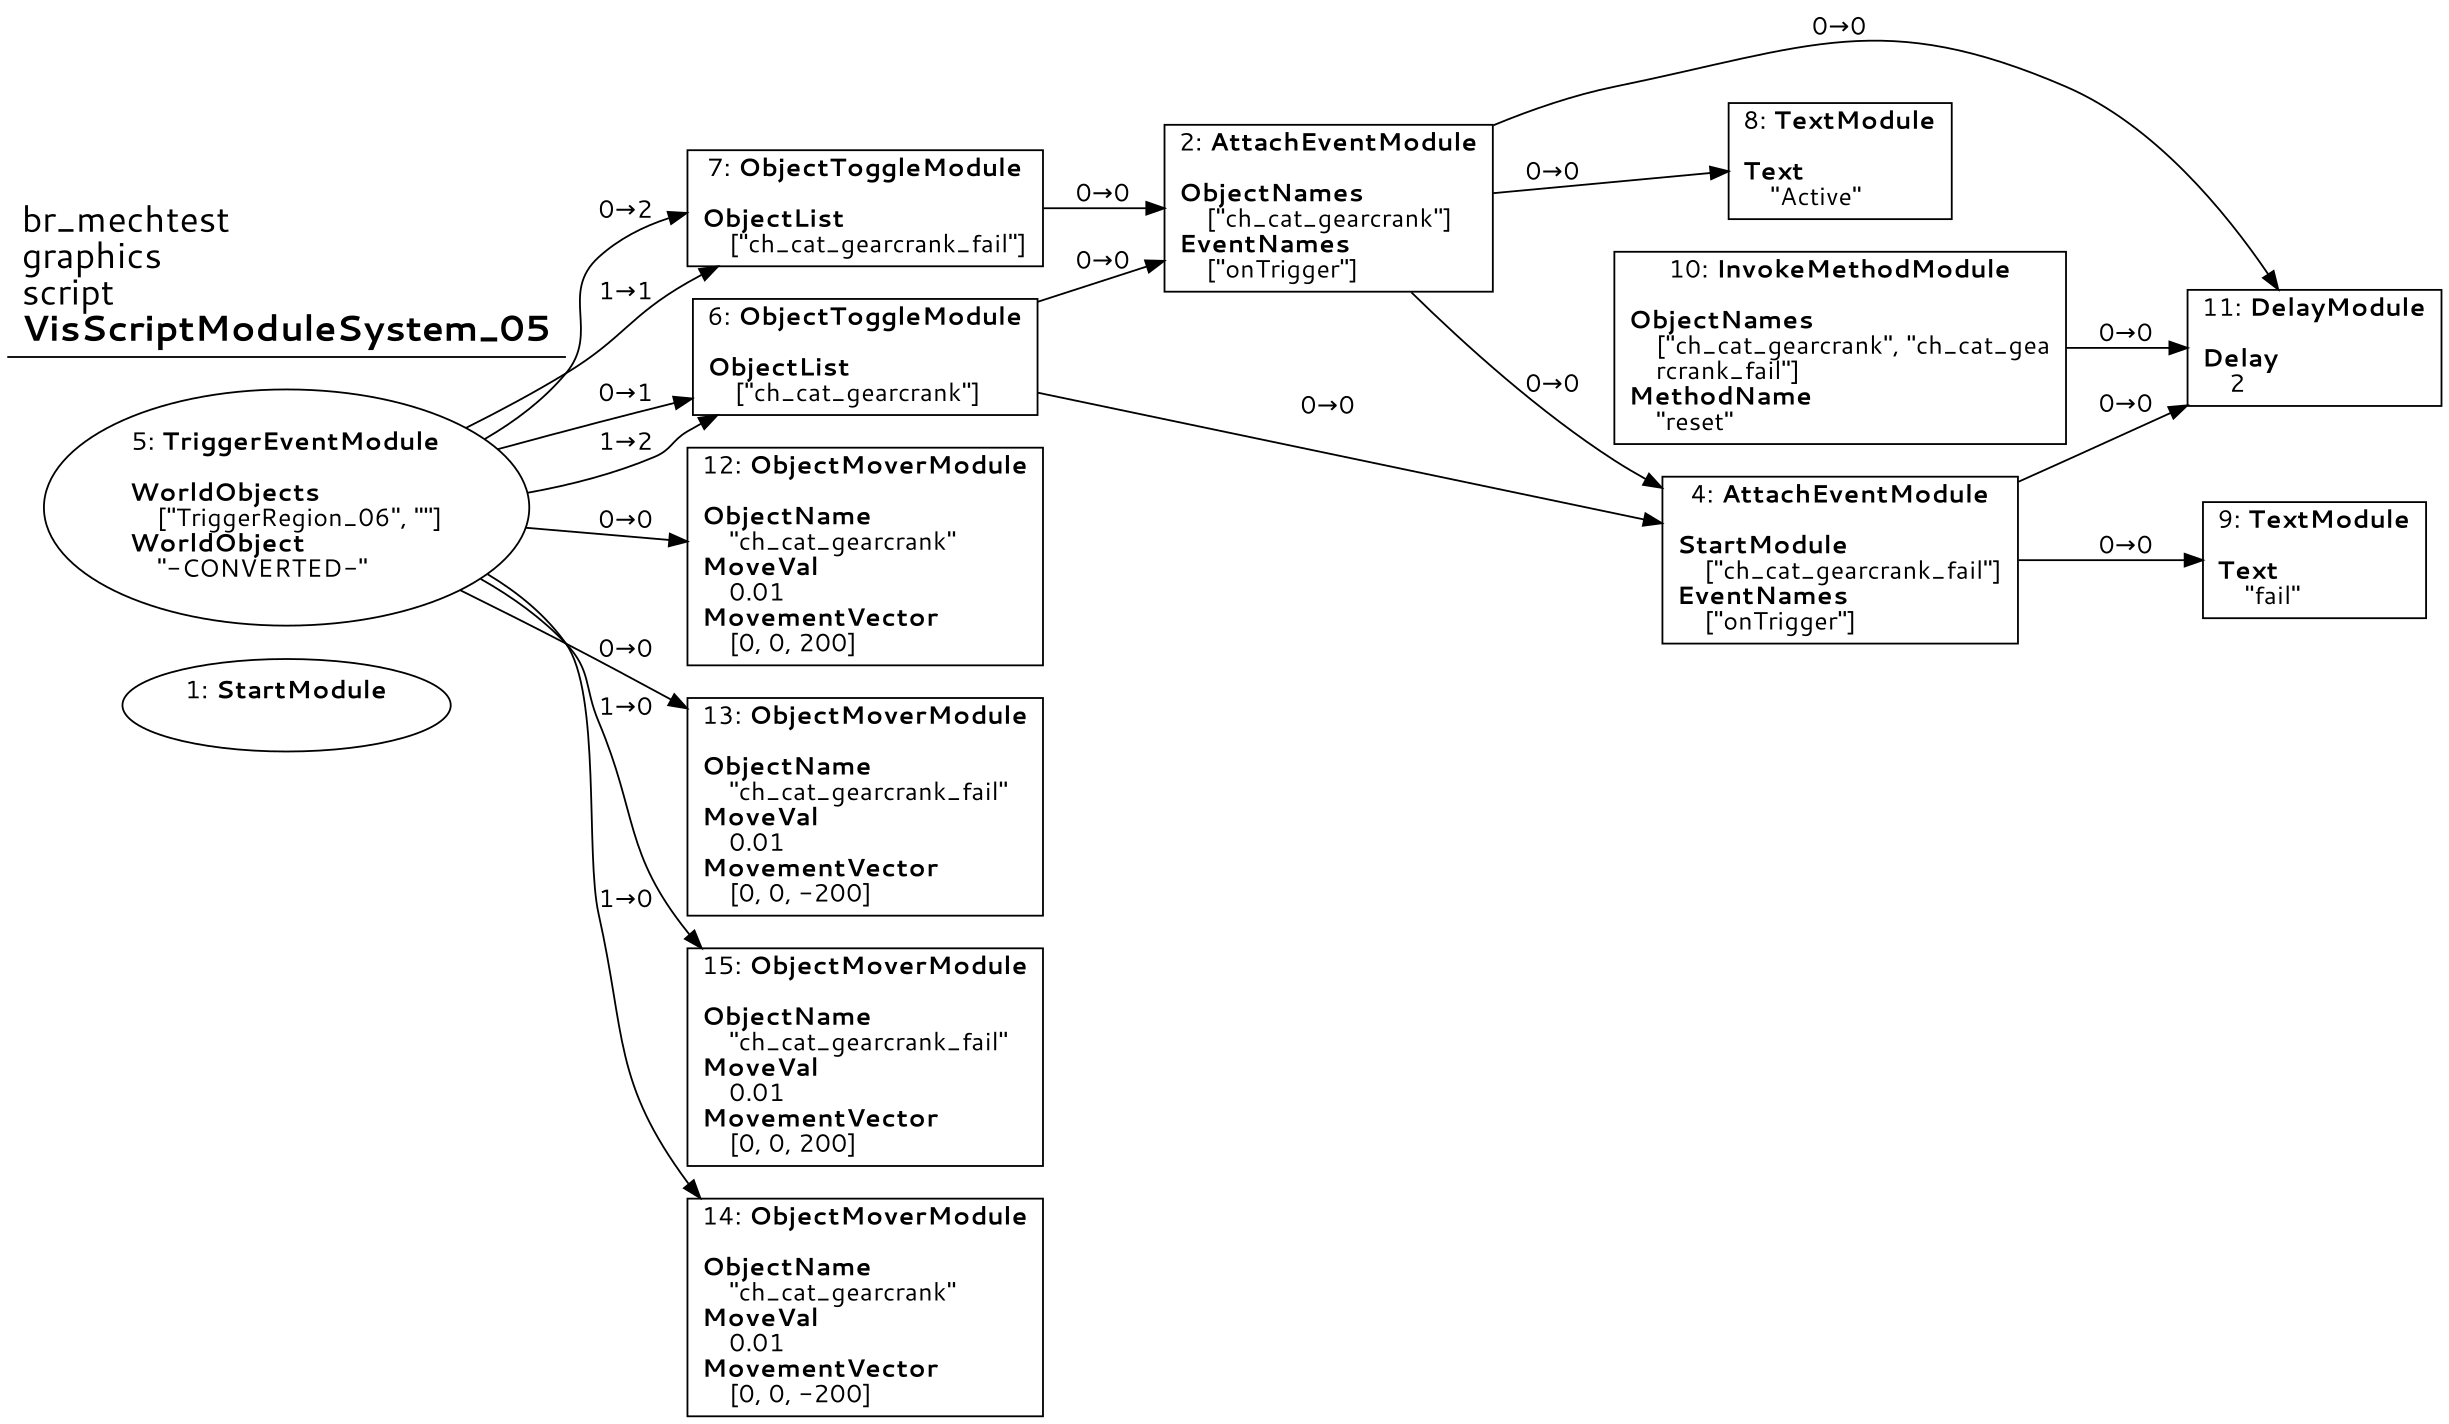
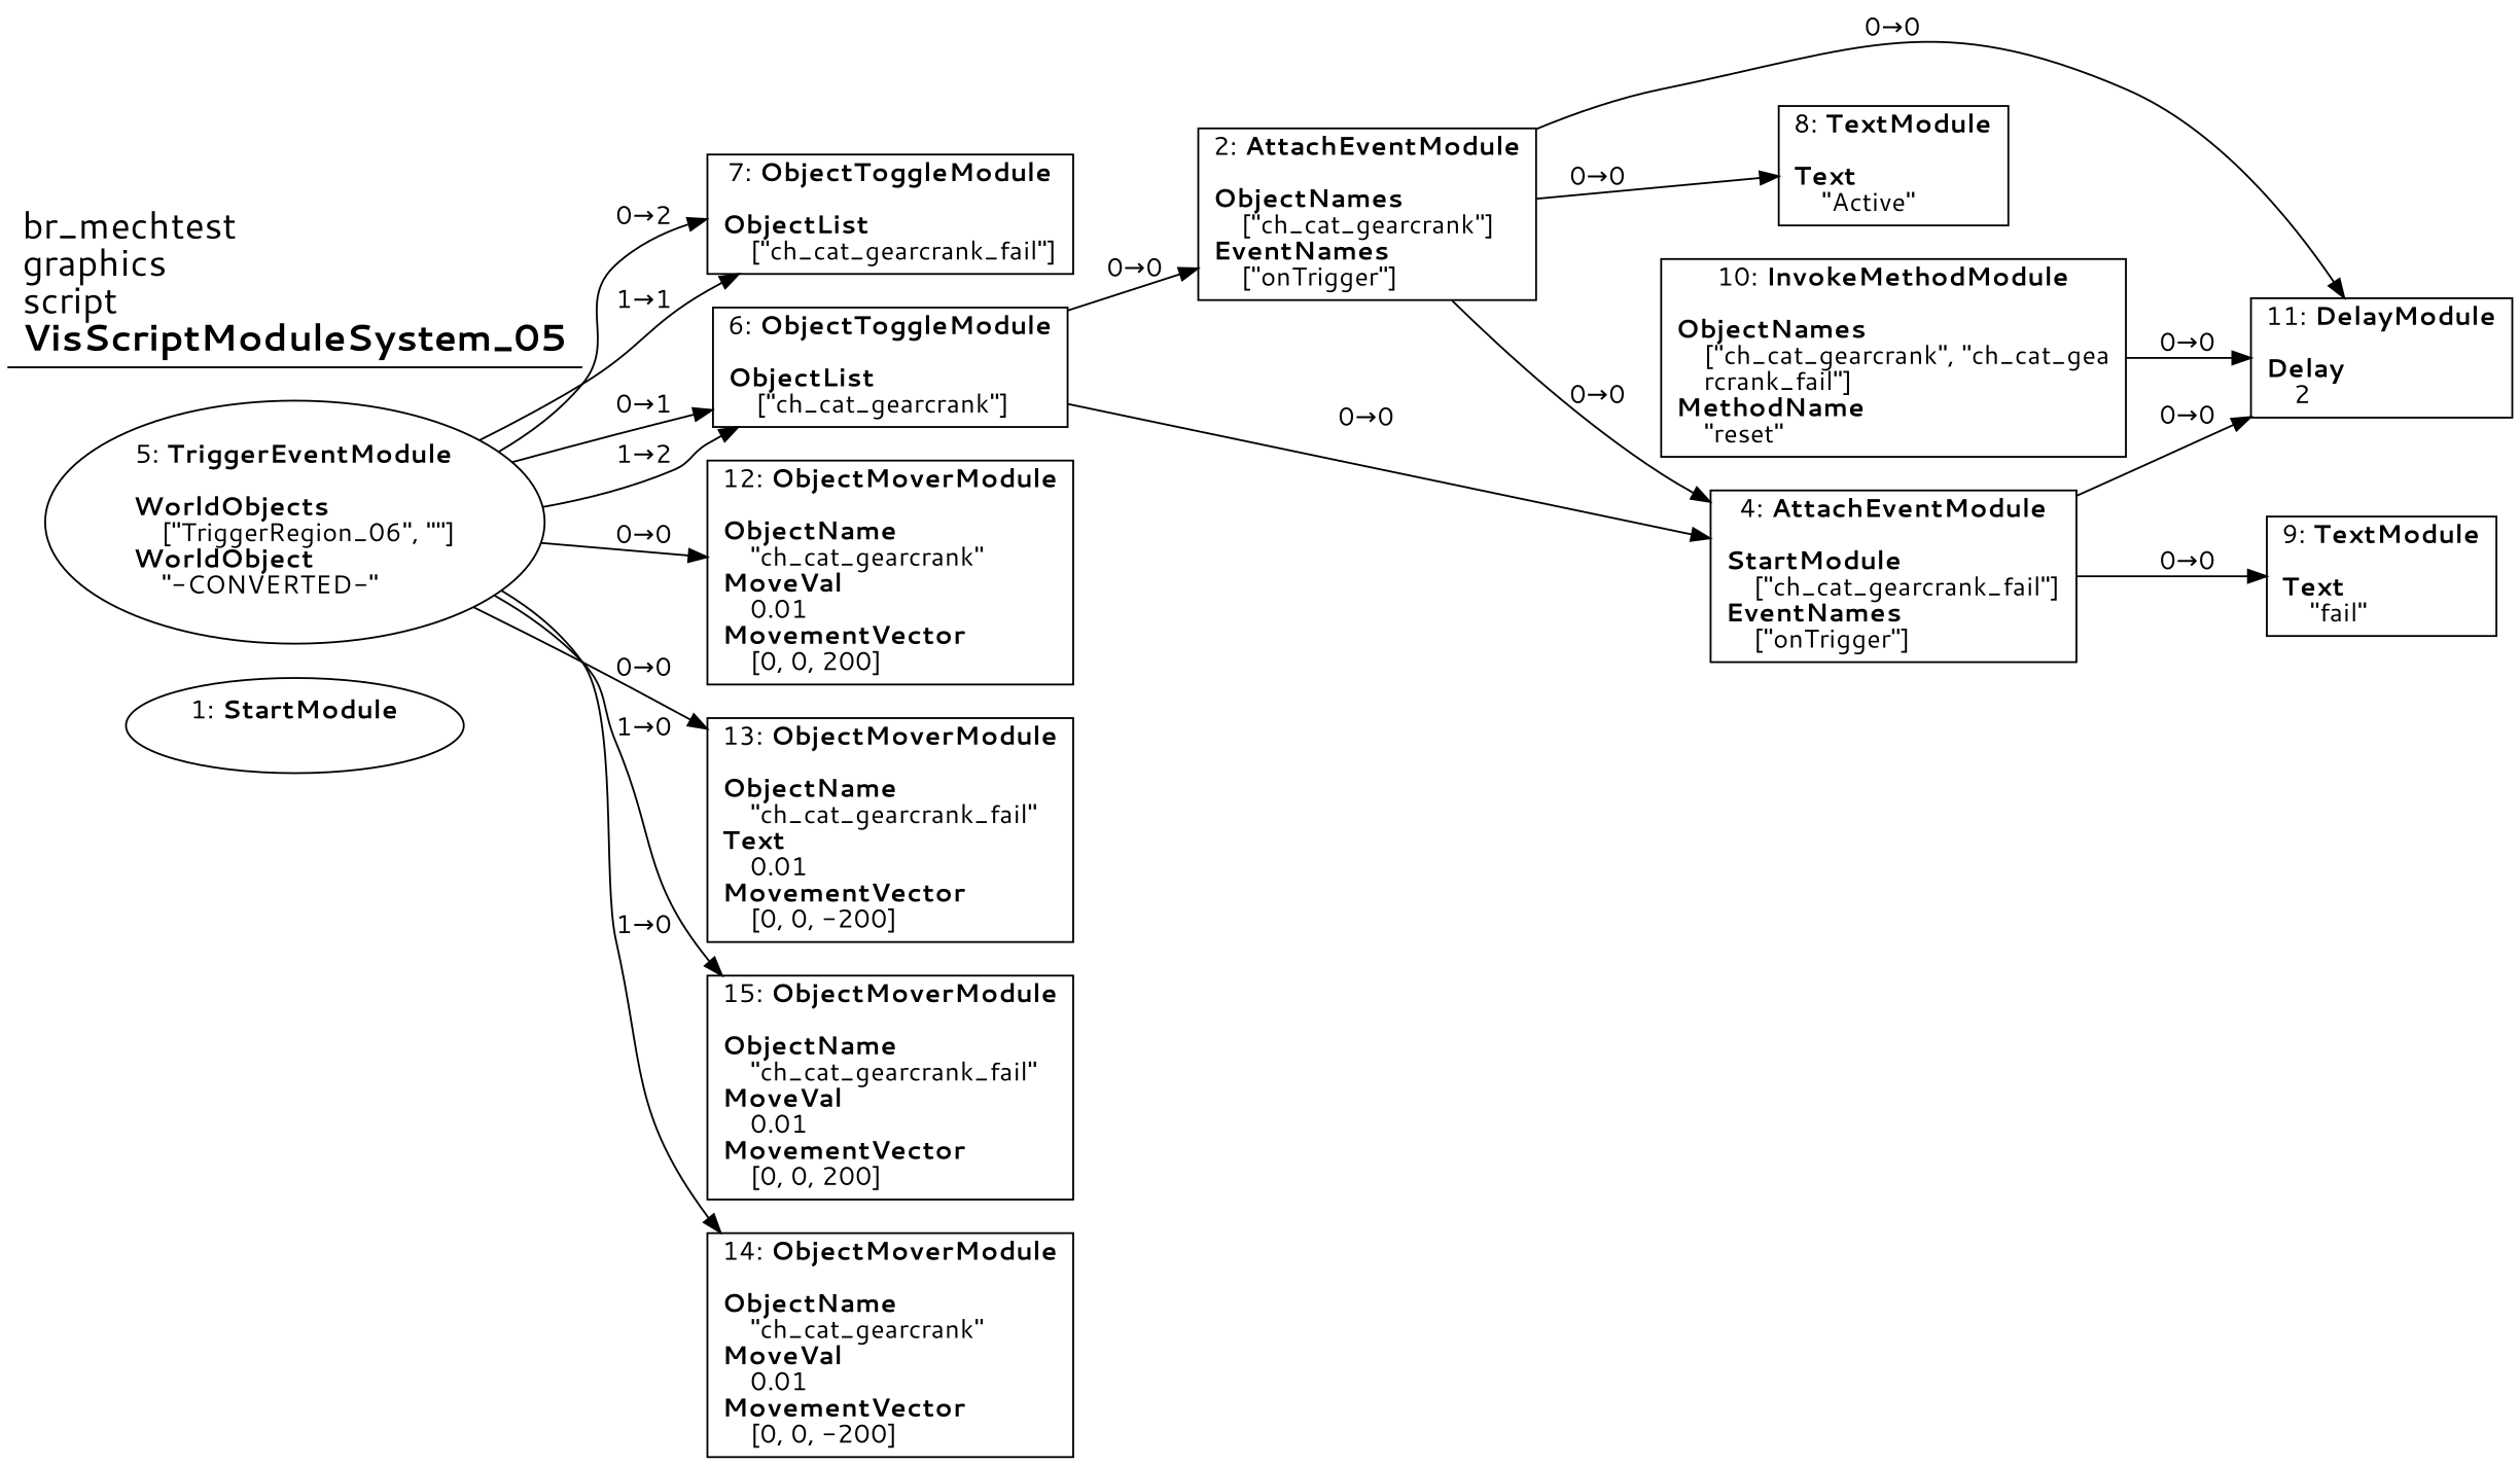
  digraph {
    fontname="Segoe UI"
    rankdir=LR
    splines=spline
    node [fontname="Segoe UI" shape=box]
    edge [fontname="Segoe UI"]
    n1 [label=<1: <b>StartModule</b><br/><br/>> shape=oval]
    n2 [label=<2: <b>AttachEventModule</b><br/><br/><b>ObjectNames</b><br align="left"/>    [&quot;ch_cat_gearcrank&quot;]<br align="left"/><b>EventNames</b><br align="left"/>    [&quot;onTrigger&quot;]<br align="left"/>>]
    n3 [label=<8: <b>TextModule</b><br/><br/><b>Text</b><br align="left"/>    &quot;Active&quot;<br align="left"/>>]
    n4 [label=<11: <b>DelayModule</b><br/><br/><b>Delay</b><br align="left"/>    2<br align="left"/>>]
    n5 [label=<4: <b>AttachEventModule</b><br/><br/><b>StartModule</b><br align="left"/>    [&quot;ch_cat_gearcrank_fail&quot;]<br align="left"/><b>EventNames</b><br align="left"/>    [&quot;onTrigger&quot;]<br align="left"/>>]
    n6 [label=<10: <b>InvokeMethodModule</b><br/><br/><b>ObjectNames</b><br align="left"/>    [&quot;ch_cat_gearcrank&quot;, &quot;ch_cat_gea<br align="left"/>    rcrank_fail&quot;]<br align="left"/><b>MethodName</b><br align="left"/>    &quot;reset&quot;<br align="left"/>>]
    n7 [label=<9: <b>TextModule</b><br/><br/><b>Text</b><br align="left"/>    &quot;fail&quot;<br align="left"/>>]
    n8 [label=<5: <b>TriggerEventModule</b><br/><br/><b>WorldObjects</b><br align="left"/>    [&quot;TriggerRegion_06&quot;, &quot;&quot;]<br align="left"/><b>WorldObject</b><br align="left"/>    &quot;-CONVERTED-&quot;<br align="left"/>> shape=oval]
    n9 [label=<6: <b>ObjectToggleModule</b><br/><br/><b>ObjectList</b><br align="left"/>    [&quot;ch_cat_gearcrank&quot;]<br align="left"/>>]
    n10 [label=<7: <b>ObjectToggleModule</b><br/><br/><b>ObjectList</b><br align="left"/>    [&quot;ch_cat_gearcrank_fail&quot;]<br align="left"/>>]
    n11 [label=<12: <b>ObjectMoverModule</b><br/><br/><b>ObjectName</b><br align="left"/>    &quot;ch_cat_gearcrank&quot;<br align="left"/><b>MoveVal</b><br align="left"/>    0.01<br align="left"/><b>MovementVector</b><br align="left"/>    [0, 0, 200]<br align="left"/>>]
-   n12 [label=<13: <b>ObjectMoverModule</b><br/><br/><b>ObjectName</b><br align="left"/>    &quot;ch_cat_gearcrank_fail&quot;<br align="left"/><b>MoveVal</b><br align="left"/>    0.01<br align="left"/><b>MovementVector</b><br align="left"/>    [0, 0, -200]<br align="left"/>>]
+   n12 [label=<13: <b>ObjectMoverModule</b><br/><br/><b>ObjectName</b><br align="left"/>    &quot;ch_cat_gearcrank_fail&quot;<br align="left"/><b>Text</b><br align="left"/>    0.01<br align="left"/><b>MovementVector</b><br align="left"/>    [0, 0, -200]<br align="left"/>>]
    n13 [label=<15: <b>ObjectMoverModule</b><br/><br/><b>ObjectName</b><br align="left"/>    &quot;ch_cat_gearcrank_fail&quot;<br align="left"/><b>MoveVal</b><br align="left"/>    0.01<br align="left"/><b>MovementVector</b><br align="left"/>    [0, 0, 200]<br align="left"/>>]
    n14 [label=<14: <b>ObjectMoverModule</b><br/><br/><b>ObjectName</b><br align="left"/>    &quot;ch_cat_gearcrank&quot;<br align="left"/><b>MoveVal</b><br align="left"/>    0.01<br align="left"/><b>MovementVector</b><br align="left"/>    [0, 0, -200]<br align="left"/>>]
    n15 [label=<<font point-size="20">br_mechtest<br align="left"/>graphics<br align="left"/>script<br align="left"/><b>VisScriptModuleSystem_05</b><br align="left"/></font>> shape=underline]
    n2 -> n3 [label="0→0"]
    n2 -> n4 [label="0→0"]
    n2 -> n5 [label="0→0"]
    n5 -> n4 [label="0→0"]
    n5 -> n7 [label="0→0"]
    n6 -> n4 [label="0→0"]
    n8 -> n9 [label="0→1"]
    n8 -> n9 [label="1→2"]
    n8 -> n10 [label="0→2"]
    n8 -> n10 [label="1→1"]
    n8 -> n11 [label="0→0"]
    n8 -> n12 [label="0→0"]
    n8 -> n13 [label="1→0"]
    n8 -> n14 [label="1→0"]
    n9 -> n2 [label="0→0"]
    n9 -> n5 [label="0→0"]
-   n10 -> n2 [label="0→0"]
  }
